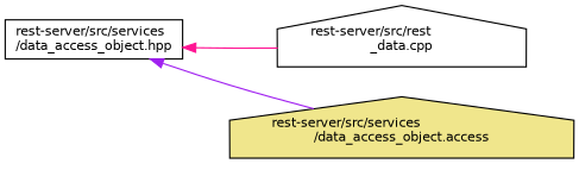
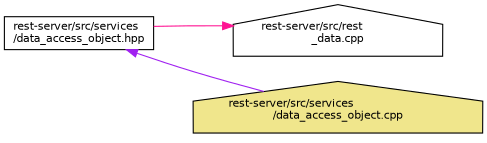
  digraph {
    rankdir=LR
    node [color=black fillcolor=white fontname=Helvetica fontsize=10 shape=house style=filled]
    edge [dir=back fontname=Helvetica fontsize=10 labelfontname=Helvetica labelfontsize=10 style=solid]
    n1 [fontcolor=black height=0.2 label="rest-server/src/services\l/data_access_object.hpp" shape=box width=0.4]
    n2 [height=0.2 label="rest-server/src/rest\l_data.cpp" width=0.4]
-   n3 [fillcolor=khaki height=0.2 label="rest-server/src/services\l/data_access_object.access" width=0.4]
-   n1 -> n2 [color=deeppink]
+   n3 [fillcolor=khaki height=0.2 label="rest-server/src/services\l/data_access_object.cpp" width=0.4]
+   n2 -> n1 [color=deeppink]
    n1 -> n3 [color=purple]
  }
